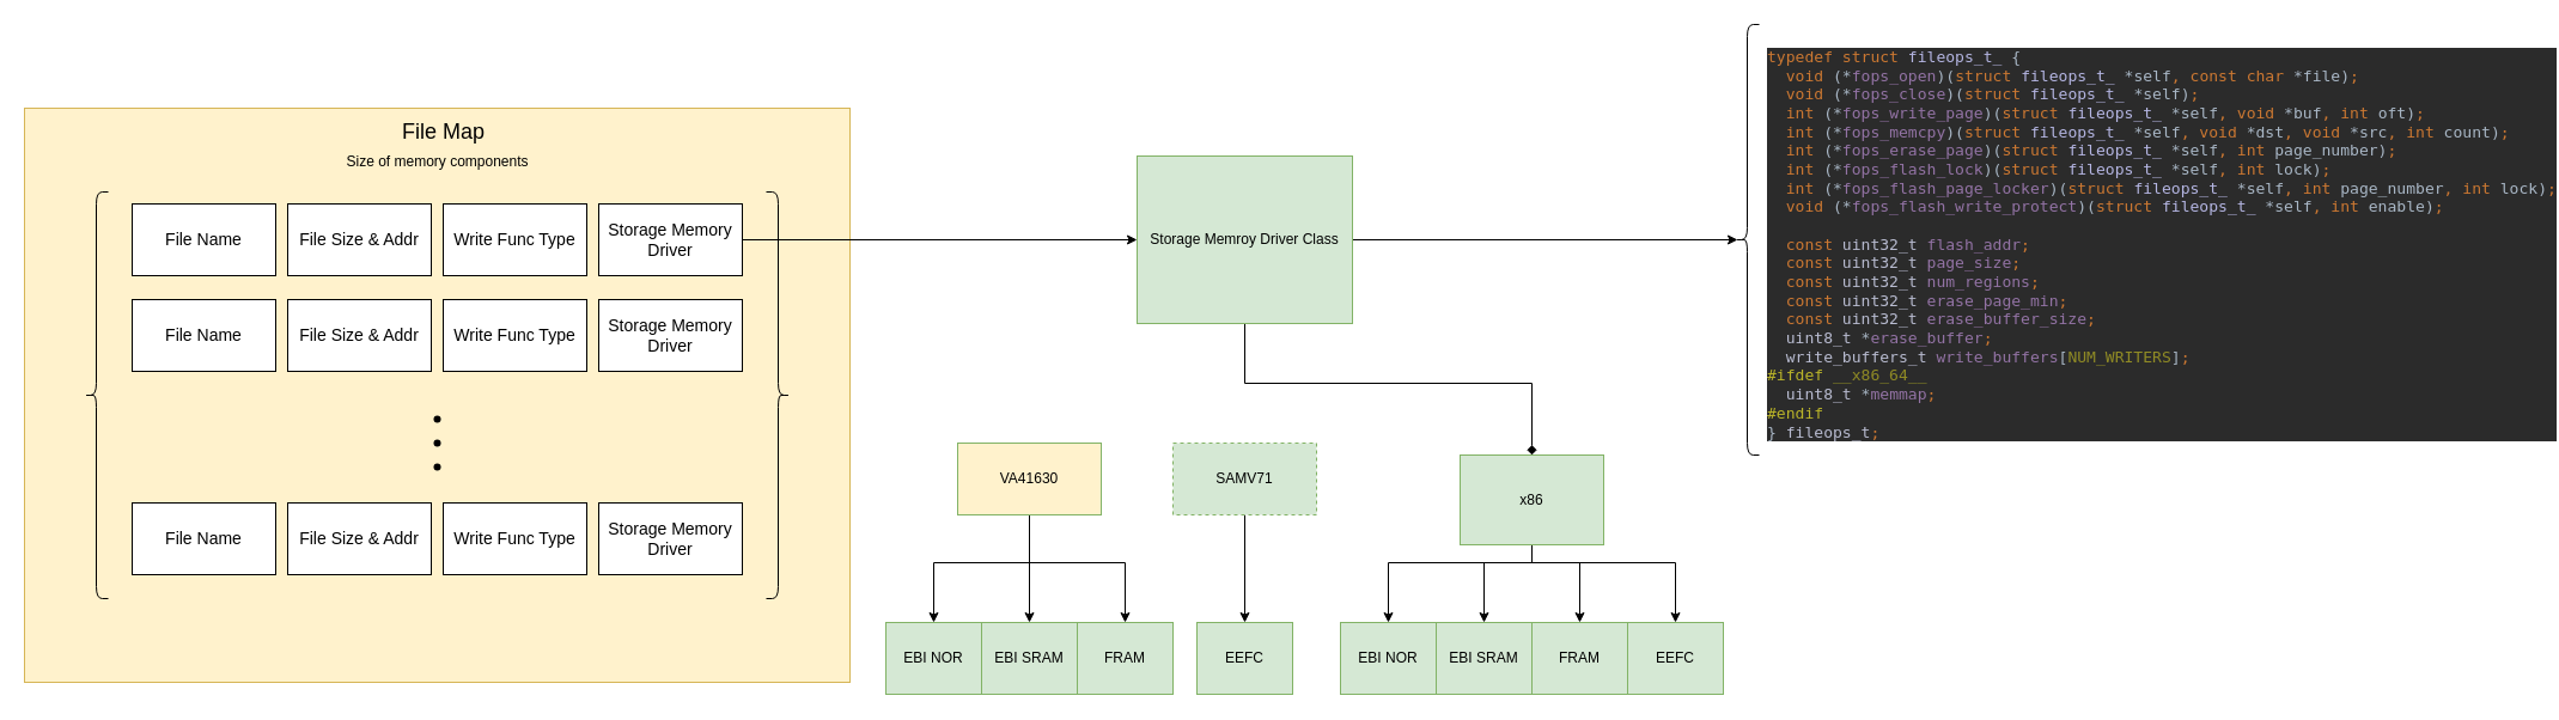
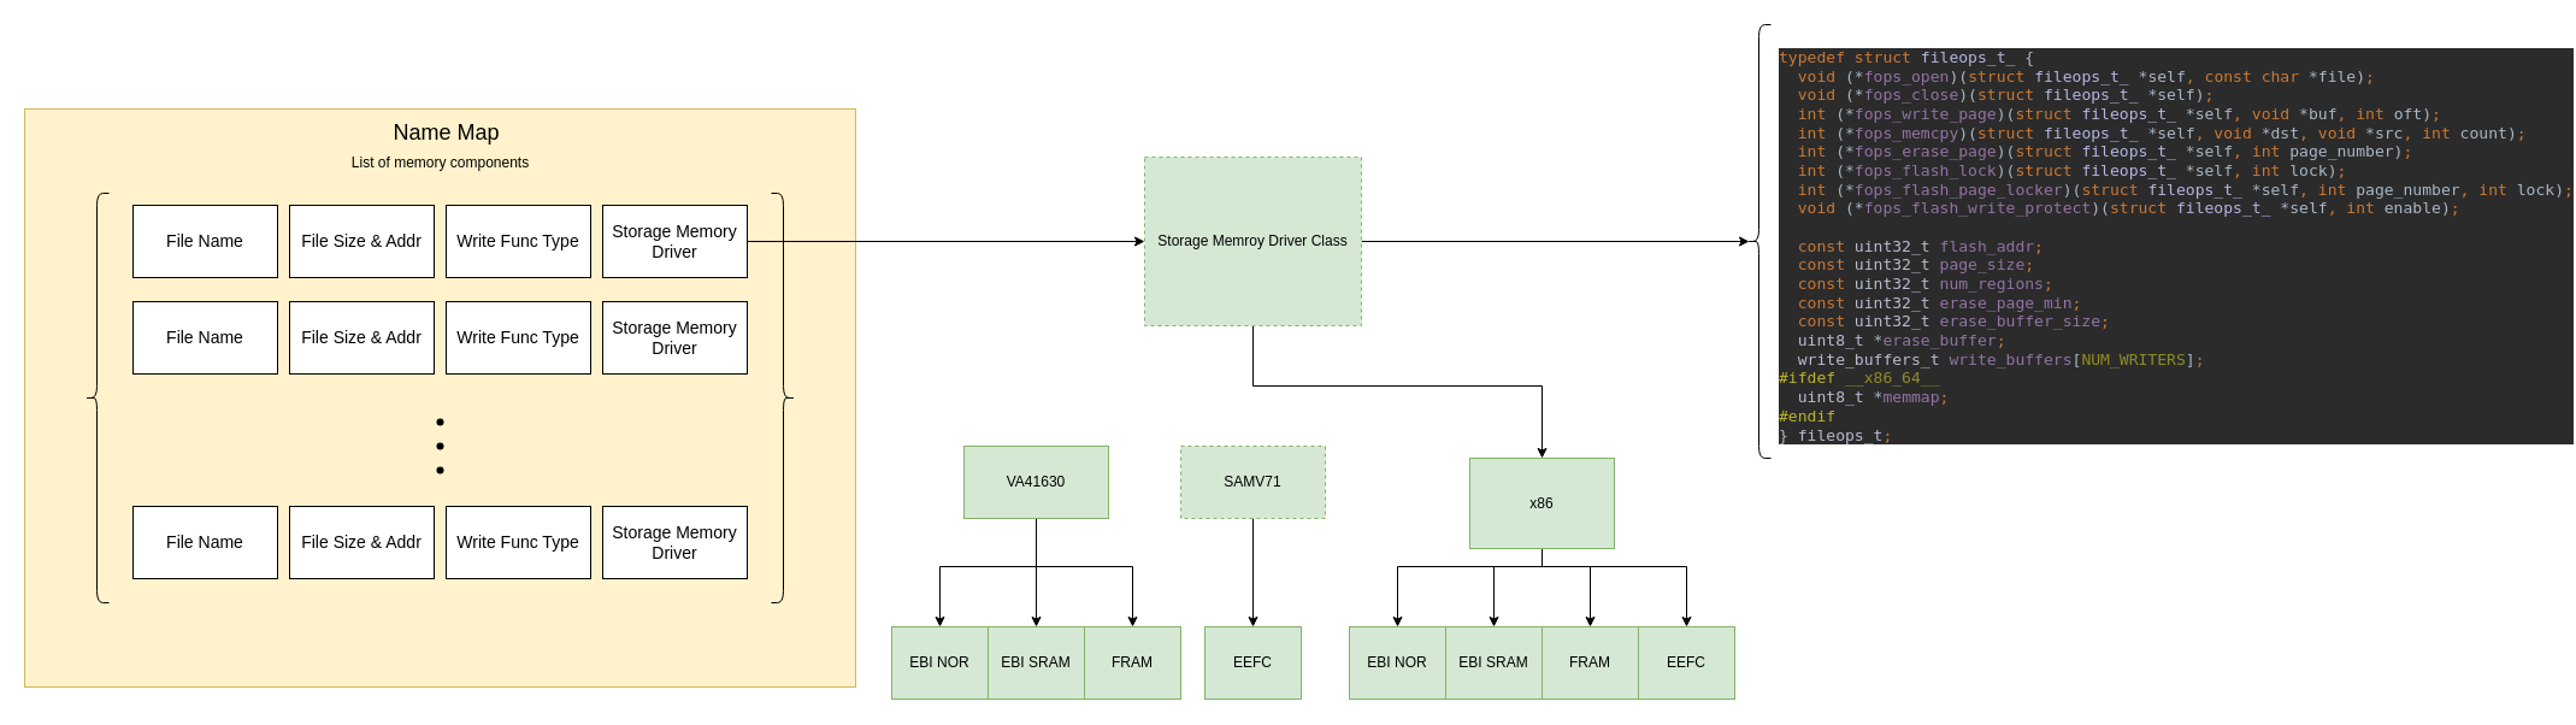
  <mxCell id="0" />
  <mxCell id="1" parent="0" />
  <mxCell id="2" style="rounded=0;orthogonalLoop=1;jettySize=auto;html=1;entryX=0.1;entryY=0.5;entryDx=0;entryDy=0;entryPerimeter=0;" parent="1" source="4" target="27" edge="1"><mxGeometry relative="1" as="geometry"><mxPoint x="1220" y="205" as="targetPoint" /></mxGeometry></mxCell>
- <mxCell id="3" style="edgeStyle=orthogonalEdgeStyle;rounded=0;orthogonalLoop=1;jettySize=auto;html=1;entryX=0.5;entryY=0;entryDx=0;entryDy=0;endArrow=diamond;" edge="1" parent="1" source="4" target="39"><mxGeometry relative="1" as="geometry"><Array as="points"><mxPoint x="1040" y="320" /><mxPoint x="1280" y="320" /></Array></mxGeometry></mxCell>
- <mxCell id="4" value="Storage Memroy Driver Class" style="rounded=0;whiteSpace=wrap;html=1;fillColor=#d5e8d4;strokeColor=#82b366;" parent="1" vertex="1"><mxGeometry x="950" y="130" width="180" height="140" as="geometry" /></mxCell>
+ <mxCell id="3" style="edgeStyle=orthogonalEdgeStyle;rounded=0;orthogonalLoop=1;jettySize=auto;html=1;entryX=0.5;entryY=0;entryDx=0;entryDy=0;" edge="1" parent="1" source="4" target="39"><mxGeometry relative="1" as="geometry"><Array as="points"><mxPoint x="1040" y="320" /><mxPoint x="1280" y="320" /></Array></mxGeometry></mxCell>
+ <mxCell id="4" value="Storage Memroy Driver Class" style="rounded=0;whiteSpace=wrap;html=1;fillColor=#d5e8d4;strokeColor=#82b366;dashed=1;" parent="1" vertex="1"><mxGeometry x="950" y="130" width="180" height="140" as="geometry" /></mxCell>
  <mxCell id="5" value="" style="group" parent="1" vertex="1" connectable="0"><mxGeometry x="20" y="90" width="690" height="480" as="geometry" /></mxCell>
  <mxCell id="6" value="" style="rounded=0;whiteSpace=wrap;html=1;fillColor=#fff2cc;strokeColor=#d6b656;" parent="5" vertex="1"><mxGeometry width="690" height="480" as="geometry" /></mxCell>
  <mxCell id="7" value="&lt;font style=&quot;font-size: 14px;&quot;&gt;File Name&lt;/font&gt;" style="rounded=0;whiteSpace=wrap;html=1;" parent="5" vertex="1"><mxGeometry x="90" y="80" width="120" height="60" as="geometry" /></mxCell>
  <mxCell id="8" value="&lt;font style=&quot;font-size: 14px;&quot;&gt;File Size&lt;/font&gt;&lt;font style=&quot;font-size: 14px;&quot;&gt; &amp;amp; Addr&lt;br&gt;&lt;/font&gt;" style="rounded=0;whiteSpace=wrap;html=1;" parent="5" vertex="1"><mxGeometry x="220" y="80" width="120" height="60" as="geometry" /></mxCell>
  <mxCell id="9" value="&lt;font style=&quot;font-size: 14px;&quot;&gt;Write Func Type&lt;br&gt;&lt;/font&gt;" style="rounded=0;whiteSpace=wrap;html=1;" parent="5" vertex="1"><mxGeometry x="350" y="80" width="120" height="60" as="geometry" /></mxCell>
  <mxCell id="10" value="&lt;font style=&quot;font-size: 14px;&quot;&gt;Storage Memory Driver&lt;/font&gt;" style="rounded=0;whiteSpace=wrap;html=1;" parent="5" vertex="1"><mxGeometry x="480" y="80" width="120" height="60" as="geometry" /></mxCell>
  <mxCell id="11" value="&lt;font style=&quot;font-size: 14px;&quot;&gt;File Name&lt;/font&gt;" style="rounded=0;whiteSpace=wrap;html=1;" parent="5" vertex="1"><mxGeometry x="90" y="160" width="120" height="60" as="geometry" /></mxCell>
  <mxCell id="12" value="&lt;font style=&quot;font-size: 14px;&quot;&gt;File Size&lt;/font&gt;&lt;font style=&quot;font-size: 14px;&quot;&gt;&lt;font style=&quot;font-size: 14px;&quot;&gt; &amp;amp; Addr&lt;/font&gt;&lt;br&gt;&lt;/font&gt;" style="rounded=0;whiteSpace=wrap;html=1;" parent="5" vertex="1"><mxGeometry x="220" y="160" width="120" height="60" as="geometry" /></mxCell>
  <mxCell id="13" value="&lt;font style=&quot;font-size: 14px;&quot;&gt;Write Func&lt;/font&gt;&lt;font style=&quot;font-size: 14px;&quot;&gt; Type&lt;/font&gt;" style="rounded=0;whiteSpace=wrap;html=1;" parent="5" vertex="1"><mxGeometry x="350" y="160" width="120" height="60" as="geometry" /></mxCell>
  <mxCell id="14" value="&lt;font style=&quot;font-size: 14px;&quot;&gt;Storage Memory Driver&lt;/font&gt;" style="rounded=0;whiteSpace=wrap;html=1;" parent="5" vertex="1"><mxGeometry x="480" y="160" width="120" height="60" as="geometry" /></mxCell>
- <mxCell id="15" value="&lt;font style=&quot;font-size: 18px;&quot;&gt;File Map&lt;br&gt;&lt;/font&gt;" style="text;html=1;align=center;verticalAlign=middle;resizable=0;points=[];autosize=1;strokeColor=none;fillColor=none;" parent="5" vertex="1"><mxGeometry x="305" width="90" height="40" as="geometry" /></mxCell>
+ <mxCell id="15" value="&lt;font style=&quot;font-size: 18px;&quot;&gt;Name Map&lt;br&gt;&lt;/font&gt;" style="text;html=1;align=center;verticalAlign=middle;resizable=0;points=[];autosize=1;strokeColor=none;fillColor=none;" parent="5" vertex="1"><mxGeometry x="305" width="90" height="40" as="geometry" /></mxCell>
  <mxCell id="16" value="" style="shape=curlyBracket;whiteSpace=wrap;html=1;rounded=1;labelPosition=left;verticalLabelPosition=middle;align=right;verticalAlign=middle;" parent="5" vertex="1"><mxGeometry x="50" y="70" width="20" height="340" as="geometry" /></mxCell>
  <mxCell id="17" value="" style="shape=curlyBracket;whiteSpace=wrap;html=1;rounded=1;flipH=1;labelPosition=right;verticalLabelPosition=middle;align=left;verticalAlign=middle;" parent="5" vertex="1"><mxGeometry x="620" y="70" width="20" height="340" as="geometry" /></mxCell>
  <mxCell id="18" value="" style="shape=waypoint;sketch=0;fillStyle=solid;size=6;pointerEvents=1;points=[];fillColor=none;resizable=0;rotatable=0;perimeter=centerPerimeter;snapToPoint=1;" parent="5" vertex="1"><mxGeometry x="335" y="250" width="20" height="20" as="geometry" /></mxCell>
  <mxCell id="19" value="" style="shape=waypoint;sketch=0;fillStyle=solid;size=6;pointerEvents=1;points=[];fillColor=none;resizable=0;rotatable=0;perimeter=centerPerimeter;snapToPoint=1;" parent="5" vertex="1"><mxGeometry x="335" y="270" width="20" height="20" as="geometry" /></mxCell>
  <mxCell id="20" value="" style="shape=waypoint;sketch=0;fillStyle=solid;size=6;pointerEvents=1;points=[];fillColor=none;resizable=0;rotatable=0;perimeter=centerPerimeter;snapToPoint=1;" parent="5" vertex="1"><mxGeometry x="335" y="290" width="20" height="20" as="geometry" /></mxCell>
  <mxCell id="21" value="&lt;font style=&quot;font-size: 14px;&quot;&gt;Storage Memory Driver&lt;/font&gt;" style="rounded=0;whiteSpace=wrap;html=1;" parent="5" vertex="1"><mxGeometry x="480" y="330" width="120" height="60" as="geometry" /></mxCell>
  <mxCell id="22" value="&lt;font style=&quot;font-size: 14px;&quot;&gt;Write Func&lt;/font&gt;&lt;font style=&quot;font-size: 14px;&quot;&gt; Type&lt;/font&gt;" style="rounded=0;whiteSpace=wrap;html=1;" parent="5" vertex="1"><mxGeometry x="350" y="330" width="120" height="60" as="geometry" /></mxCell>
  <mxCell id="23" value="&lt;font style=&quot;font-size: 14px;&quot;&gt;File Size&lt;/font&gt;&lt;font style=&quot;font-size: 14px;&quot;&gt; &amp;amp; Addr&lt;/font&gt;" style="rounded=0;whiteSpace=wrap;html=1;" parent="5" vertex="1"><mxGeometry x="220" y="330" width="120" height="60" as="geometry" /></mxCell>
  <mxCell id="24" value="&lt;font style=&quot;font-size: 14px;&quot;&gt;File Name&lt;/font&gt;" style="rounded=0;whiteSpace=wrap;html=1;" parent="5" vertex="1"><mxGeometry x="90" y="330" width="120" height="60" as="geometry" /></mxCell>
- <mxCell id="25" value="Size of memory components" style="text;html=1;align=center;verticalAlign=middle;resizable=0;points=[];autosize=1;strokeColor=none;fillColor=none;" parent="5" vertex="1"><mxGeometry x="260" y="30" width="170" height="30" as="geometry" /></mxCell>
+ <mxCell id="25" value="List of memory components" style="text;html=1;align=center;verticalAlign=middle;resizable=0;points=[];autosize=1;strokeColor=none;fillColor=none;" parent="5" vertex="1"><mxGeometry x="260" y="30" width="170" height="30" as="geometry" /></mxCell>
  <mxCell id="26" style="orthogonalLoop=1;jettySize=auto;html=1;entryX=0;entryY=0.5;entryDx=0;entryDy=0;strokeColor=default;rounded=0;jumpStyle=none;" parent="1" source="10" target="4" edge="1"><mxGeometry relative="1" as="geometry" /></mxCell>
  <mxCell id="27" value="" style="shape=curlyBracket;whiteSpace=wrap;html=1;rounded=1;labelPosition=left;verticalLabelPosition=middle;align=right;verticalAlign=middle;" parent="1" vertex="1"><mxGeometry x="1450" y="20" width="20" height="360" as="geometry" /></mxCell>
  <mxCell id="28" value="&lt;pre style=&quot;background-color:#2b2b2b;color:#a9b7c6;font-family:'JetBrains Mono',monospace;font-size:9.8pt;&quot;&gt;&lt;span style=&quot;color:#cc7832;&quot;&gt;typedef struct &lt;/span&gt;&lt;span style=&quot;color:#b5b6e3;&quot;&gt;fileops_t_ &lt;/span&gt;{&lt;br&gt;  &lt;span style=&quot;color:#cc7832;&quot;&gt;void &lt;/span&gt;(*&lt;span style=&quot;color:#9373a5;&quot;&gt;fops_open&lt;/span&gt;)(&lt;span style=&quot;color:#cc7832;&quot;&gt;struct &lt;/span&gt;&lt;span style=&quot;color:#b5b6e3;&quot;&gt;fileops_t_ &lt;/span&gt;*self&lt;span style=&quot;color:#cc7832;&quot;&gt;, const char &lt;/span&gt;*file)&lt;span style=&quot;color:#cc7832;&quot;&gt;;&lt;br&gt;&lt;/span&gt;&lt;span style=&quot;color:#cc7832;&quot;&gt;  void &lt;/span&gt;(*&lt;span style=&quot;color:#9373a5;&quot;&gt;fops_close&lt;/span&gt;)(&lt;span style=&quot;color:#cc7832;&quot;&gt;struct &lt;/span&gt;&lt;span style=&quot;color:#b5b6e3;&quot;&gt;fileops_t_ &lt;/span&gt;*self)&lt;span style=&quot;color:#cc7832;&quot;&gt;;&lt;br&gt;&lt;/span&gt;&lt;span style=&quot;color:#cc7832;&quot;&gt;  int &lt;/span&gt;(*&lt;span style=&quot;color:#9373a5;&quot;&gt;fops_write_page&lt;/span&gt;)(&lt;span style=&quot;color:#cc7832;&quot;&gt;struct &lt;/span&gt;&lt;span style=&quot;color:#b5b6e3;&quot;&gt;fileops_t_ &lt;/span&gt;*self&lt;span style=&quot;color:#cc7832;&quot;&gt;, void &lt;/span&gt;*buf&lt;span style=&quot;color:#cc7832;&quot;&gt;, int &lt;/span&gt;oft)&lt;span style=&quot;color:#cc7832;&quot;&gt;;&lt;br&gt;&lt;/span&gt;&lt;span style=&quot;color:#cc7832;&quot;&gt;  int &lt;/span&gt;(*&lt;span style=&quot;color:#9373a5;&quot;&gt;fops_memcpy&lt;/span&gt;)(&lt;span style=&quot;color:#cc7832;&quot;&gt;struct &lt;/span&gt;&lt;span style=&quot;color:#b5b6e3;&quot;&gt;fileops_t_ &lt;/span&gt;*self&lt;span style=&quot;color:#cc7832;&quot;&gt;, void &lt;/span&gt;*dst&lt;span style=&quot;color:#cc7832;&quot;&gt;, void &lt;/span&gt;*src&lt;span style=&quot;color:#cc7832;&quot;&gt;, int &lt;/span&gt;count)&lt;span style=&quot;color:#cc7832;&quot;&gt;;&lt;br&gt;&lt;/span&gt;&lt;span style=&quot;color:#cc7832;&quot;&gt;  int &lt;/span&gt;(*&lt;span style=&quot;color:#9373a5;&quot;&gt;fops_erase_page&lt;/span&gt;)(&lt;span style=&quot;color:#cc7832;&quot;&gt;struct &lt;/span&gt;&lt;span style=&quot;color:#b5b6e3;&quot;&gt;fileops_t_ &lt;/span&gt;*self&lt;span style=&quot;color:#cc7832;&quot;&gt;, int &lt;/span&gt;page_number)&lt;span style=&quot;color:#cc7832;&quot;&gt;;&lt;br&gt;&lt;/span&gt;&lt;span style=&quot;color:#cc7832;&quot;&gt;  int &lt;/span&gt;(*&lt;span style=&quot;color:#9373a5;&quot;&gt;fops_flash_lock&lt;/span&gt;)(&lt;span style=&quot;color:#cc7832;&quot;&gt;struct &lt;/span&gt;&lt;span style=&quot;color:#b5b6e3;&quot;&gt;fileops_t_ &lt;/span&gt;*self&lt;span style=&quot;color:#cc7832;&quot;&gt;, int &lt;/span&gt;lock)&lt;span style=&quot;color:#cc7832;&quot;&gt;;&lt;br&gt;&lt;/span&gt;&lt;span style=&quot;color:#cc7832;&quot;&gt;  int &lt;/span&gt;(*&lt;span style=&quot;color:#9373a5;&quot;&gt;fops_flash_page_locker&lt;/span&gt;)(&lt;span style=&quot;color:#cc7832;&quot;&gt;struct &lt;/span&gt;&lt;span style=&quot;color:#b5b6e3;&quot;&gt;fileops_t_ &lt;/span&gt;*self&lt;span style=&quot;color:#cc7832;&quot;&gt;, int &lt;/span&gt;page_number&lt;span style=&quot;color:#cc7832;&quot;&gt;, int &lt;/span&gt;lock)&lt;span style=&quot;color:#cc7832;&quot;&gt;;&lt;br&gt;&lt;/span&gt;&lt;span style=&quot;color:#cc7832;&quot;&gt;  void &lt;/span&gt;(*&lt;span style=&quot;color:#9373a5;&quot;&gt;fops_flash_write_protect&lt;/span&gt;)(&lt;span style=&quot;color:#cc7832;&quot;&gt;struct &lt;/span&gt;&lt;span style=&quot;color:#b5b6e3;&quot;&gt;fileops_t_ &lt;/span&gt;*self&lt;span style=&quot;color:#cc7832;&quot;&gt;, int &lt;/span&gt;enable)&lt;span style=&quot;color:#cc7832;&quot;&gt;;&lt;br&gt;&lt;/span&gt;&lt;span style=&quot;color:#cc7832;&quot;&gt;&lt;br&gt;&lt;/span&gt;&lt;span style=&quot;color:#cc7832;&quot;&gt;  const &lt;/span&gt;&lt;span style=&quot;color:#b9bcd1;&quot;&gt;uint32_t &lt;/span&gt;&lt;span style=&quot;color:#9373a5;&quot;&gt;flash_addr&lt;/span&gt;&lt;span style=&quot;color:#cc7832;&quot;&gt;;&lt;br&gt;&lt;/span&gt;&lt;span style=&quot;color:#cc7832;&quot;&gt;  const &lt;/span&gt;&lt;span style=&quot;color:#b9bcd1;&quot;&gt;uint32_t &lt;/span&gt;&lt;span style=&quot;color:#9373a5;&quot;&gt;page_size&lt;/span&gt;&lt;span style=&quot;color:#cc7832;&quot;&gt;;&lt;br&gt;&lt;/span&gt;&lt;span style=&quot;color:#cc7832;&quot;&gt;  const &lt;/span&gt;&lt;span style=&quot;color:#b9bcd1;&quot;&gt;uint32_t &lt;/span&gt;&lt;span style=&quot;color:#9373a5;&quot;&gt;num_regions&lt;/span&gt;&lt;span style=&quot;color:#cc7832;&quot;&gt;;&lt;br&gt;&lt;/span&gt;&lt;span style=&quot;color:#cc7832;&quot;&gt;  const &lt;/span&gt;&lt;span style=&quot;color:#b9bcd1;&quot;&gt;uint32_t &lt;/span&gt;&lt;span style=&quot;color:#9373a5;&quot;&gt;erase_page_min&lt;/span&gt;&lt;span style=&quot;color:#cc7832;&quot;&gt;;&lt;br&gt;&lt;/span&gt;&lt;span style=&quot;color:#cc7832;&quot;&gt;  const &lt;/span&gt;&lt;span style=&quot;color:#b9bcd1;&quot;&gt;uint32_t &lt;/span&gt;&lt;span style=&quot;color:#9373a5;&quot;&gt;erase_buffer_size&lt;/span&gt;&lt;span style=&quot;color:#cc7832;&quot;&gt;;&lt;br&gt;&lt;/span&gt;&lt;span style=&quot;color:#cc7832;&quot;&gt;  &lt;/span&gt;&lt;span style=&quot;color:#b9bcd1;&quot;&gt;uint8_t &lt;/span&gt;*&lt;span style=&quot;color:#9373a5;&quot;&gt;erase_buffer&lt;/span&gt;&lt;span style=&quot;color:#cc7832;&quot;&gt;;&lt;br&gt;&lt;/span&gt;&lt;span style=&quot;color:#cc7832;&quot;&gt;  &lt;/span&gt;&lt;span style=&quot;color:#b9bcd1;&quot;&gt;write_buffers_t &lt;/span&gt;&lt;span style=&quot;color:#9373a5;&quot;&gt;write_buffers&lt;/span&gt;[&lt;span style=&quot;color:#908b25;&quot;&gt;NUM_WRITERS&lt;/span&gt;]&lt;span style=&quot;color:#cc7832;&quot;&gt;;&lt;br&gt;&lt;/span&gt;&lt;span style=&quot;color:#bbb529;&quot;&gt;#ifdef &lt;/span&gt;&lt;span style=&quot;color:#908b25;&quot;&gt;__x86_64__&lt;br&gt;&lt;/span&gt;&lt;span style=&quot;color:#908b25;&quot;&gt;  &lt;/span&gt;&lt;span style=&quot;color:#b9bcd1;&quot;&gt;uint8_t &lt;/span&gt;*&lt;span style=&quot;color:#9373a5;&quot;&gt;memmap&lt;/span&gt;&lt;span style=&quot;color:#cc7832;&quot;&gt;;&lt;br&gt;&lt;/span&gt;&lt;span style=&quot;color:#bbb529;&quot;&gt;#endif&lt;br&gt;&lt;/span&gt;} &lt;span style=&quot;color:#b9bcd1;&quot;&gt;fileops_t&lt;/span&gt;&lt;span style=&quot;color:#cc7832;&quot;&gt;;&lt;/span&gt;&lt;/pre&gt;" style="text;whiteSpace=wrap;html=1;" vertex="1" parent="1"><mxGeometry x="1475" y="20" width="560" height="380" as="geometry" /></mxCell>
  <mxCell id="29" value="" style="edgeStyle=orthogonalEdgeStyle;rounded=0;orthogonalLoop=1;jettySize=auto;html=1;" edge="1" parent="1" source="32" target="40"><mxGeometry relative="1" as="geometry"><Array as="points"><mxPoint x="860" y="470" /><mxPoint x="780" y="470" /></Array></mxGeometry></mxCell>
  <mxCell id="30" style="edgeStyle=orthogonalEdgeStyle;rounded=0;orthogonalLoop=1;jettySize=auto;html=1;entryX=0.5;entryY=0;entryDx=0;entryDy=0;" edge="1" parent="1" source="32" target="41"><mxGeometry relative="1" as="geometry" /></mxCell>
  <mxCell id="31" style="edgeStyle=orthogonalEdgeStyle;rounded=0;orthogonalLoop=1;jettySize=auto;html=1;entryX=0.5;entryY=0;entryDx=0;entryDy=0;" edge="1" parent="1" source="32" target="42"><mxGeometry relative="1" as="geometry"><Array as="points"><mxPoint x="860" y="470" /><mxPoint x="940" y="470" /></Array></mxGeometry></mxCell>
- <mxCell id="32" value="VA41630" style="whiteSpace=wrap;html=1;fillColor=#fff2cc;strokeColor=#82b366;rounded=0;" vertex="1" parent="1"><mxGeometry x="800" y="370" width="120" height="60" as="geometry" /></mxCell>
+ <mxCell id="32" value="VA41630" style="whiteSpace=wrap;html=1;fillColor=#d5e8d4;strokeColor=#82b366;rounded=0;" vertex="1" parent="1"><mxGeometry x="800" y="370" width="120" height="60" as="geometry" /></mxCell>
  <mxCell id="33" style="edgeStyle=orthogonalEdgeStyle;rounded=0;orthogonalLoop=1;jettySize=auto;html=1;" edge="1" parent="1" source="34" target="43"><mxGeometry relative="1" as="geometry" /></mxCell>
  <mxCell id="34" value="SAMV71" style="whiteSpace=wrap;html=1;fillColor=#d5e8d4;strokeColor=#82b366;rounded=0;dashed=1;" vertex="1" parent="1"><mxGeometry x="980" y="370" width="120" height="60" as="geometry" /></mxCell>
  <mxCell id="35" style="edgeStyle=orthogonalEdgeStyle;rounded=0;orthogonalLoop=1;jettySize=auto;html=1;" edge="1" parent="1" source="39" target="44"><mxGeometry relative="1" as="geometry"><Array as="points"><mxPoint x="1280" y="470" /><mxPoint x="1160" y="470" /></Array></mxGeometry></mxCell>
  <mxCell id="36" style="edgeStyle=orthogonalEdgeStyle;rounded=0;orthogonalLoop=1;jettySize=auto;html=1;" edge="1" parent="1" source="39" target="45"><mxGeometry relative="1" as="geometry"><Array as="points"><mxPoint x="1280" y="470" /><mxPoint x="1240" y="470" /></Array></mxGeometry></mxCell>
  <mxCell id="37" style="edgeStyle=orthogonalEdgeStyle;rounded=0;orthogonalLoop=1;jettySize=auto;html=1;entryX=0.5;entryY=0;entryDx=0;entryDy=0;" edge="1" parent="1" source="39" target="46"><mxGeometry relative="1" as="geometry"><Array as="points"><mxPoint x="1280" y="470" /><mxPoint x="1320" y="470" /></Array></mxGeometry></mxCell>
  <mxCell id="38" style="edgeStyle=orthogonalEdgeStyle;rounded=0;orthogonalLoop=1;jettySize=auto;html=1;entryX=0.5;entryY=0;entryDx=0;entryDy=0;" edge="1" parent="1" source="39" target="47"><mxGeometry relative="1" as="geometry"><Array as="points"><mxPoint x="1280" y="470" /><mxPoint x="1400" y="470" /></Array></mxGeometry></mxCell>
  <mxCell id="39" value="x86" style="whiteSpace=wrap;html=1;fillColor=#d5e8d4;strokeColor=#82b366;rounded=0;" vertex="1" parent="1"><mxGeometry x="1220" y="380" width="120" height="75" as="geometry" /></mxCell>
  <mxCell id="40" value="EBI NOR" style="whiteSpace=wrap;html=1;fillColor=#d5e8d4;strokeColor=#82b366;rounded=0;" vertex="1" parent="1"><mxGeometry x="740" y="520" width="80" height="60" as="geometry" /></mxCell>
  <mxCell id="41" value="EBI SRAM" style="whiteSpace=wrap;html=1;fillColor=#d5e8d4;strokeColor=#82b366;rounded=0;" vertex="1" parent="1"><mxGeometry x="820" y="520" width="80" height="60" as="geometry" /></mxCell>
  <mxCell id="42" value="FRAM" style="whiteSpace=wrap;html=1;fillColor=#d5e8d4;strokeColor=#82b366;rounded=0;" vertex="1" parent="1"><mxGeometry y="520" width="80" height="60" as="geometry" x="900" /></mxCell>
  <mxCell id="43" value="EEFC" style="whiteSpace=wrap;html=1;fillColor=#d5e8d4;strokeColor=#82b366;rounded=0;" vertex="1" parent="1"><mxGeometry x="1000" y="520" width="80" height="60" as="geometry" /></mxCell>
  <mxCell id="44" value="EBI NOR" style="whiteSpace=wrap;html=1;fillColor=#d5e8d4;strokeColor=#82b366;rounded=0;" vertex="1" parent="1"><mxGeometry x="1120" y="520" width="80" height="60" as="geometry" /></mxCell>
  <mxCell id="45" value="EBI SRAM" style="whiteSpace=wrap;html=1;fillColor=#d5e8d4;strokeColor=#82b366;rounded=0;" vertex="1" parent="1"><mxGeometry x="1200" y="520" width="80" height="60" as="geometry" /></mxCell>
  <mxCell id="46" value="FRAM" style="whiteSpace=wrap;html=1;fillColor=#d5e8d4;strokeColor=#82b366;rounded=0;" vertex="1" parent="1"><mxGeometry x="1280" y="520" width="80" height="60" as="geometry" /></mxCell>
  <mxCell id="47" value="EEFC" style="whiteSpace=wrap;html=1;fillColor=#d5e8d4;strokeColor=#82b366;rounded=0;" vertex="1" parent="1"><mxGeometry x="1360" y="520" width="80" height="60" as="geometry" /></mxCell>
